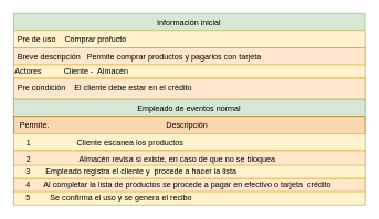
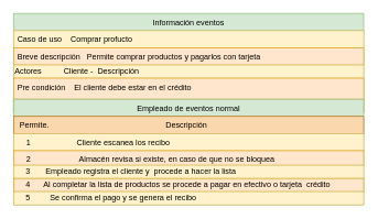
  <mxCell id="0" />
  <mxCell id="1" parent="0" />
- <mxCell id="2" value="Información inicial" style="swimlane;fontStyle=0;childLayout=stackLayout;horizontal=1;startSize=26;horizontalStack=0;resizeParent=1;resizeParentMax=0;resizeLast=0;collapsible=1;marginBottom=0;fillColor=#d5e8d4;strokeColor=#82b366;" vertex="1" parent="1"><mxGeometry x="20" y="20" width="530" height="150" as="geometry" /></mxCell>
- <mxCell id="3" value="Pre de uso    Comprar profucto  " style="text;strokeColor=#d6b656;fillColor=#fff2cc;align=left;verticalAlign=top;spacingLeft=4;spacingRight=4;overflow=hidden;rotatable=0;points=[[0,0.5],[1,0.5]];portConstraint=eastwest;" vertex="1" parent="2"><mxGeometry y="26" width="530" height="26" as="geometry" /></mxCell>
+ <mxCell id="2" value="Información eventos" style="swimlane;fontStyle=0;childLayout=stackLayout;horizontal=1;startSize=26;horizontalStack=0;resizeParent=1;resizeParentMax=0;resizeLast=0;collapsible=1;marginBottom=0;fillColor=#d5e8d4;strokeColor=#82b366;" vertex="1" parent="1"><mxGeometry x="20" y="20" width="530" height="150" as="geometry" /></mxCell>
+ <mxCell id="3" value="Caso de uso    Comprar profucto  " style="text;strokeColor=#d6b656;fillColor=#fff2cc;align=left;verticalAlign=top;spacingLeft=4;spacingRight=4;overflow=hidden;rotatable=0;points=[[0,0.5],[1,0.5]];portConstraint=eastwest;" vertex="1" parent="2"><mxGeometry y="26" width="530" height="26" as="geometry" /></mxCell>
  <mxCell id="4" value="Breve descripción   Permite comprar productos y pagarlos con tarjeta" style="text;strokeColor=#d79b00;fillColor=#ffe6cc;align=left;verticalAlign=top;spacingLeft=4;spacingRight=4;overflow=hidden;rotatable=0;points=[[0,0.5],[1,0.5]];portConstraint=eastwest;" vertex="1" parent="2"><mxGeometry y="52" width="530" height="26" as="geometry" /></mxCell>
- <mxCell id="5" value="&lt;span&gt;Actores&amp;nbsp; &amp;nbsp; &amp;nbsp; &amp;nbsp; &amp;nbsp; Cliente -&amp;nbsp; Almacén&amp;nbsp;&lt;/span&gt;" style="text;html=1;strokeColor=#d6b656;fillColor=#fff2cc;align=left;verticalAlign=middle;whiteSpace=wrap;rounded=0;" vertex="1" parent="2"><mxGeometry y="78" width="530" height="20" as="geometry" /></mxCell>
+ <mxCell id="5" value="&lt;span&gt;Actores&amp;nbsp; &amp;nbsp; &amp;nbsp; &amp;nbsp; &amp;nbsp; Cliente -&amp;nbsp; Descripción&amp;nbsp;&lt;/span&gt;" style="text;html=1;strokeColor=#d6b656;fillColor=#fff2cc;align=left;verticalAlign=middle;whiteSpace=wrap;rounded=0;" vertex="1" parent="2"><mxGeometry y="78" width="530" height="20" as="geometry" /></mxCell>
  <mxCell id="6" value="Pre condición    El cliente debe estar en el crédito" style="text;strokeColor=#d79b00;fillColor=#ffe6cc;align=left;verticalAlign=top;spacingLeft=4;spacingRight=4;overflow=hidden;rotatable=0;points=[[0,0.5],[1,0.5]];portConstraint=eastwest;" vertex="1" parent="2"><mxGeometry y="98" width="530" height="32" as="geometry" /></mxCell>
  <mxCell id="7" value="Post condición&amp;nbsp; &amp;nbsp; Inicia el proceso de compra en el almacén" style="text;html=1;strokeColor=#d6b656;fillColor=#fff2cc;align=left;verticalAlign=middle;whiteSpace=wrap;rounded=0;" vertex="1" parent="2"><mxGeometry y="130" width="530" height="20" as="geometry" /></mxCell>
  <mxCell id="8" value="Empleado de eventos normal" style="swimlane;fontStyle=0;childLayout=stackLayout;horizontal=1;startSize=26;horizontalStack=0;resizeParent=1;resizeParentMax=0;resizeLast=0;collapsible=1;marginBottom=0;fillColor=#d5e8d4;strokeColor=#82b366;" vertex="1" parent="1"><mxGeometry x="20" y="150" width="530" height="160" as="geometry" /></mxCell>
  <mxCell id="9" value=" Permite.                                                     Descripción " style="text;strokeColor=#b46504;fillColor=#fad7ac;align=left;verticalAlign=top;spacingLeft=4;spacingRight=4;overflow=hidden;rotatable=0;points=[[0,0.5],[1,0.5]];portConstraint=eastwest;" vertex="1" parent="8"><mxGeometry y="26" width="530" height="26" as="geometry" /></mxCell>
- <mxCell id="10" value="    1                     Cliente escanea los productos  " style="text;strokeColor=#d6b656;fillColor=#fff2cc;align=left;verticalAlign=top;spacingLeft=4;spacingRight=4;overflow=hidden;rotatable=0;points=[[0,0.5],[1,0.5]];portConstraint=eastwest;" vertex="1" parent="8"><mxGeometry y="52" width="530" height="26" as="geometry" /></mxCell>
+ <mxCell id="10" value="    1                     Cliente escanea los recibo  " style="text;strokeColor=#d6b656;fillColor=#fff2cc;align=left;verticalAlign=top;spacingLeft=4;spacingRight=4;overflow=hidden;rotatable=0;points=[[0,0.5],[1,0.5]];portConstraint=eastwest;" vertex="1" parent="8"><mxGeometry y="52" width="530" height="26" as="geometry" /></mxCell>
  <mxCell id="11" value="    2                      Almacén revisa si existe, en caso de que no se bloquea" style="text;strokeColor=#d79b00;fillColor=#ffe6cc;align=left;verticalAlign=top;spacingLeft=4;spacingRight=4;overflow=hidden;rotatable=0;points=[[0,0.5],[1,0.5]];portConstraint=eastwest;" vertex="1" parent="8"><mxGeometry y="78" width="530" height="22" as="geometry" /></mxCell>
  <mxCell id="12" value="&amp;nbsp; &amp;nbsp; &amp;nbsp;3&amp;nbsp;&amp;nbsp;&lt;span style=&quot;white-space: pre&quot;&gt; &lt;/span&gt;&lt;span style=&quot;white-space: pre&quot;&gt; &amp;nbsp;&lt;/span&gt;&amp;nbsp; Empleado registra el cliente y&amp;nbsp; procede a hacer la lista" style="text;html=1;strokeColor=#d6b656;fillColor=#fff2cc;align=left;verticalAlign=middle;whiteSpace=wrap;rounded=0;" vertex="1" parent="8"><mxGeometry y="100" width="530" height="20" as="geometry" /></mxCell>
  <mxCell id="13" value="&amp;nbsp; &amp;nbsp; &amp;nbsp;4&amp;nbsp;&lt;span style=&quot;white-space: pre&quot;&gt; &lt;/span&gt;&lt;span style=&quot;white-space: pre&quot;&gt; &lt;/span&gt;&amp;nbsp; &amp;nbsp;Al completar la lista de productos se procede a pagar en efectivo o tarjeta&amp;nbsp; crédito" style="text;html=1;strokeColor=#d79b00;fillColor=#ffe6cc;align=left;verticalAlign=middle;whiteSpace=wrap;rounded=0;" vertex="1" parent="8"><mxGeometry y="120" width="530" height="20" as="geometry" /></mxCell>
- <mxCell id="14" value="&amp;nbsp; &amp;nbsp; &amp;nbsp;5&amp;nbsp; &amp;nbsp;&amp;nbsp;&lt;span style=&quot;white-space: pre&quot;&gt; &lt;/span&gt;&lt;span style=&quot;white-space: pre&quot;&gt; &lt;/span&gt;&amp;nbsp; &amp;nbsp;Se confirma el uso y se genera el recibo" style="text;html=1;strokeColor=#d6b656;fillColor=#fff2cc;align=left;verticalAlign=middle;whiteSpace=wrap;rounded=0;" vertex="1" parent="8"><mxGeometry y="140" width="530" height="20" as="geometry" /></mxCell>
+ <mxCell id="14" value="&amp;nbsp; &amp;nbsp; &amp;nbsp;5&amp;nbsp; &amp;nbsp;&amp;nbsp;&lt;span style=&quot;white-space: pre&quot;&gt; &lt;/span&gt;&lt;span style=&quot;white-space: pre&quot;&gt; &lt;/span&gt;&amp;nbsp; &amp;nbsp;Se confirma el pago y se genera el recibo" style="text;html=1;strokeColor=#d6b656;fillColor=#fff2cc;align=left;verticalAlign=middle;whiteSpace=wrap;rounded=0;" vertex="1" parent="8"><mxGeometry y="140" width="530" height="20" as="geometry" /></mxCell>
